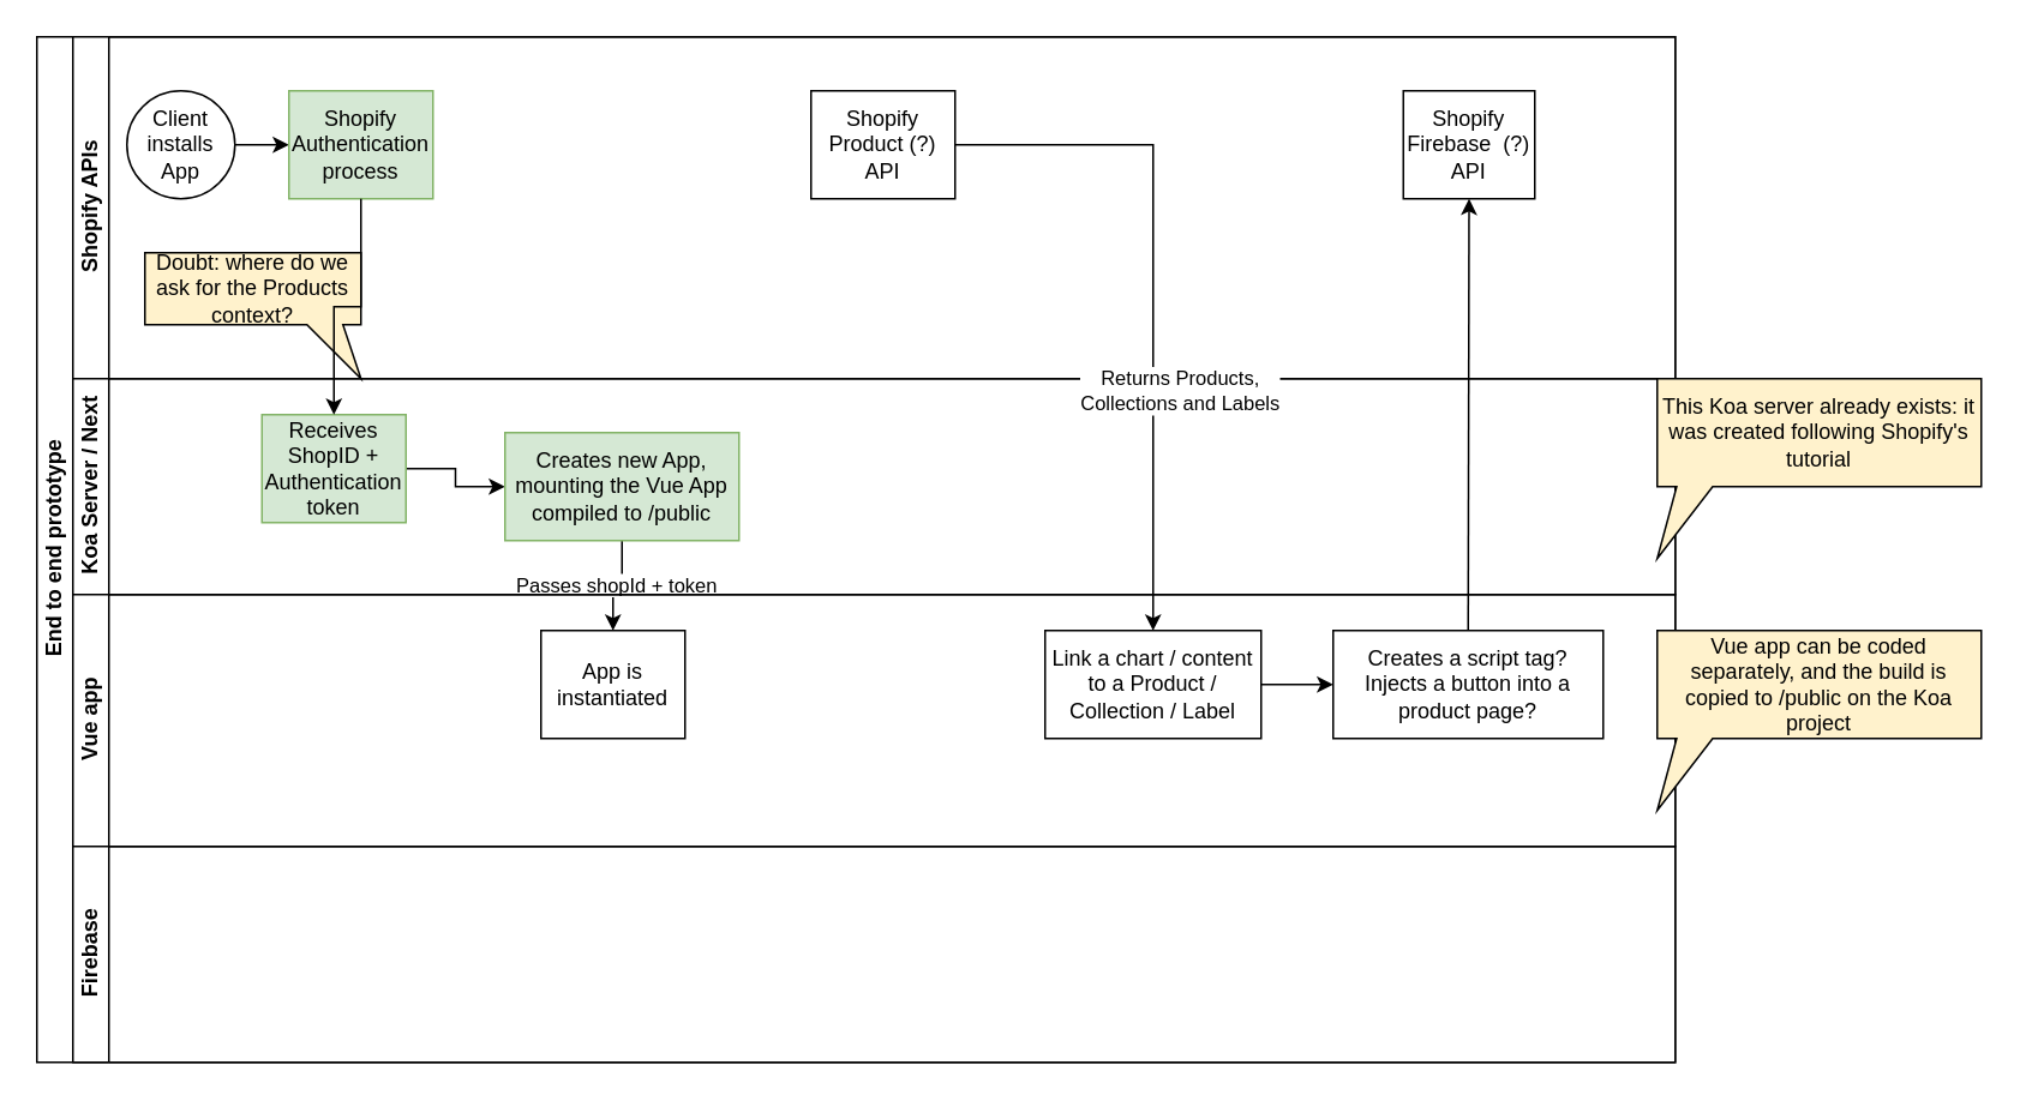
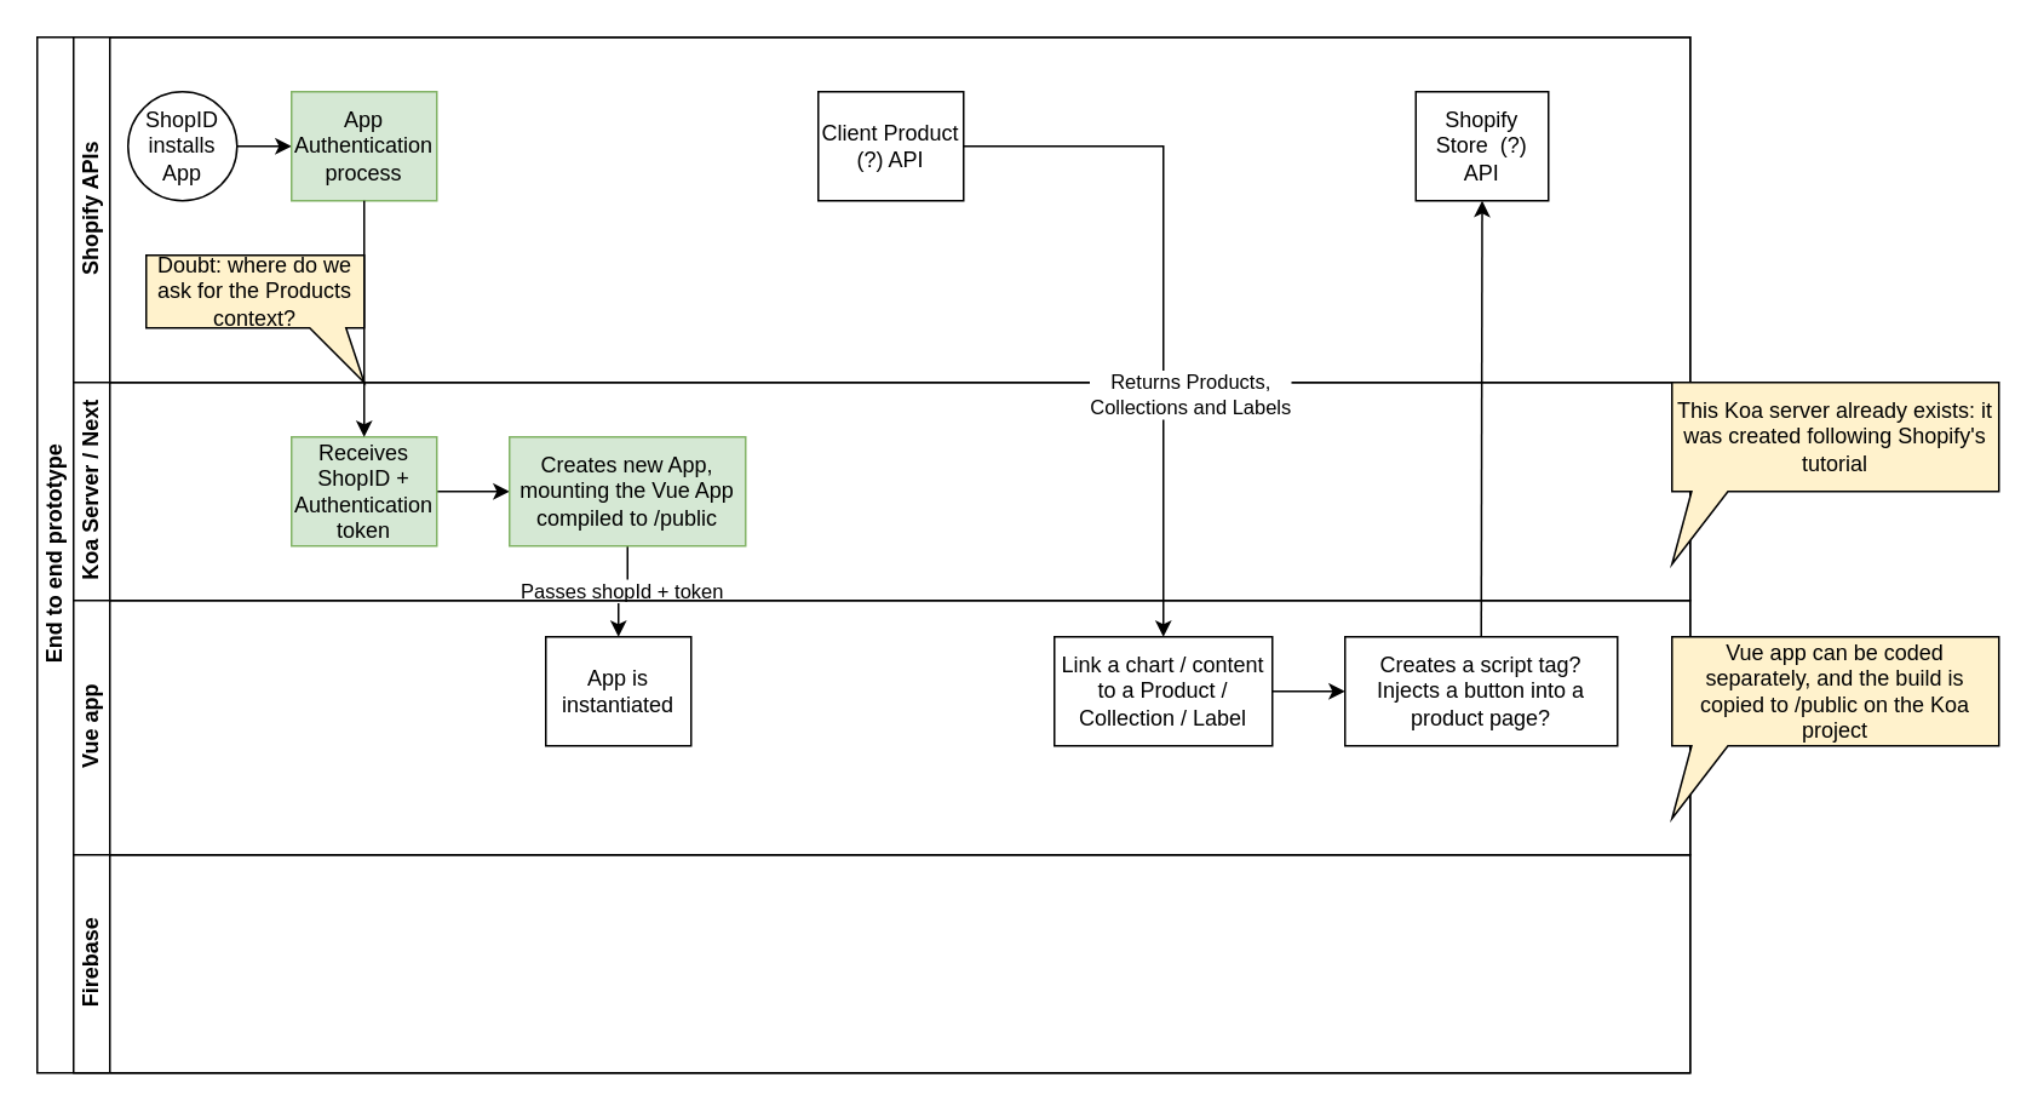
  <mxCell id="0" />
  <mxCell id="1" parent="0" />
  <mxCell id="2" value="End to end prototype" style="swimlane;html=1;childLayout=stackLayout;resizeParent=1;resizeParentMax=0;horizontal=0;startSize=20;horizontalStack=0;" parent="1" vertex="1"><mxGeometry x="20" y="20" width="910" height="570" as="geometry" /></mxCell>
  <mxCell id="3" value="Passes shopId + token" style="edgeStyle=orthogonalEdgeStyle;rounded=0;orthogonalLoop=1;jettySize=auto;html=1;endArrow=classic;endFill=1;exitX=0.5;exitY=1;exitDx=0;exitDy=0;" parent="2" source="14" target="16" edge="1"><mxGeometry relative="1" as="geometry"><mxPoint x="300" y="200" as="sourcePoint" /></mxGeometry></mxCell>
  <mxCell id="4" value="Shopify APIs&lt;br&gt;" style="swimlane;html=1;startSize=20;horizontal=0;" parent="2" vertex="1"><mxGeometry x="20" width="890" height="190" as="geometry" /></mxCell>
  <mxCell id="5" value="" style="edgeStyle=orthogonalEdgeStyle;rounded=0;orthogonalLoop=1;jettySize=auto;html=1;" parent="4" source="6" target="7" edge="1"><mxGeometry relative="1" as="geometry" /></mxCell>
- <mxCell id="6" value="Client installs App" style="ellipse;whiteSpace=wrap;html=1;" parent="4" vertex="1"><mxGeometry x="30" y="30" width="60" height="60" as="geometry" /></mxCell>
- <mxCell id="7" value="Shopify Authentication process" style="rounded=0;whiteSpace=wrap;html=1;fontFamily=Helvetica;fontSize=12;align=center;fillColor=#d5e8d4;strokeColor=#82b366;" parent="4" vertex="1"><mxGeometry x="120" y="30" width="80" height="60" as="geometry" /></mxCell>
- <mxCell id="8" value="Shopify Product (?) API" style="rounded=0;whiteSpace=wrap;html=1;fontFamily=Helvetica;fontSize=12;fontColor=#000000;align=center;" parent="4" vertex="1"><mxGeometry x="410" y="30" width="80" height="60" as="geometry" /></mxCell>
+ <mxCell id="6" value="ShopID installs App" style="ellipse;whiteSpace=wrap;html=1;" parent="4" vertex="1"><mxGeometry x="30" y="30" width="60" height="60" as="geometry" /></mxCell>
+ <mxCell id="7" value="App Authentication process" style="rounded=0;whiteSpace=wrap;html=1;fontFamily=Helvetica;fontSize=12;align=center;fillColor=#d5e8d4;strokeColor=#82b366;" parent="4" vertex="1"><mxGeometry x="120" y="30" width="80" height="60" as="geometry" /></mxCell>
+ <mxCell id="8" value="Client Product (?) API" style="rounded=0;whiteSpace=wrap;html=1;fontFamily=Helvetica;fontSize=12;fontColor=#000000;align=center;" parent="4" vertex="1"><mxGeometry x="410" y="30" width="80" height="60" as="geometry" /></mxCell>
  <mxCell id="9" value="Doubt: where do we ask for the Products context?" style="shape=callout;whiteSpace=wrap;html=1;perimeter=calloutPerimeter;position2=1;size=30;position=0.75;fillColor=#FFF2CC;base=20;" parent="4" vertex="1"><mxGeometry x="40" y="120" width="120" height="70" as="geometry" /></mxCell>
- <mxCell id="10" value="Shopify Firebase&amp;nbsp; (?) API" style="rounded=0;whiteSpace=wrap;html=1;fontFamily=Helvetica;fontSize=12;fontColor=#000000;align=center;" parent="4" vertex="1"><mxGeometry x="739" y="30" width="73" height="60" as="geometry" /></mxCell>
+ <mxCell id="10" value="Shopify Store&amp;nbsp; (?) API" style="rounded=0;whiteSpace=wrap;html=1;fontFamily=Helvetica;fontSize=12;fontColor=#000000;align=center;" parent="4" vertex="1"><mxGeometry x="739" y="30" width="73" height="60" as="geometry" /></mxCell>
  <mxCell id="11" value="Koa Server / Next" style="swimlane;html=1;startSize=20;horizontal=0;" parent="2" vertex="1"><mxGeometry x="20" y="190" width="890" height="120" as="geometry" /></mxCell>
  <mxCell id="12" value="" style="edgeStyle=orthogonalEdgeStyle;rounded=0;orthogonalLoop=1;jettySize=auto;html=1;endArrow=classic;endFill=1;entryX=0;entryY=0.5;entryDx=0;entryDy=0;" parent="11" source="13" target="14" edge="1"><mxGeometry relative="1" as="geometry"><mxPoint x="260" y="60" as="targetPoint" /></mxGeometry></mxCell>
- <mxCell id="13" value="Receives ShopID + Authentication token" style="rounded=0;whiteSpace=wrap;html=1;fontFamily=Helvetica;fontSize=12;align=center;fillColor=#d5e8d4;strokeColor=#82b366;" parent="11" vertex="1"><mxGeometry x="105" y="20" width="80" height="60" as="geometry" /></mxCell>
+ <mxCell id="13" value="Receives ShopID + Authentication token" style="rounded=0;whiteSpace=wrap;html=1;fontFamily=Helvetica;fontSize=12;align=center;fillColor=#d5e8d4;strokeColor=#82b366;" parent="11" vertex="1"><mxGeometry x="120" y="30" width="80" height="60" as="geometry" /></mxCell>
  <mxCell id="14" value="Creates new App, mounting the Vue App compiled to /public" style="rounded=0;whiteSpace=wrap;html=1;fontFamily=Helvetica;fontSize=12;align=center;fillColor=#d5e8d4;strokeColor=#82b366;" parent="11" vertex="1"><mxGeometry x="240" y="30" width="130" height="60" as="geometry" /></mxCell>
  <mxCell id="15" value="Vue app" style="swimlane;html=1;startSize=20;horizontal=0;" parent="2" vertex="1"><mxGeometry x="20" y="310" width="890" height="140" as="geometry" /></mxCell>
  <mxCell id="16" value="App is instantiated" style="rounded=0;whiteSpace=wrap;html=1;fontFamily=Helvetica;fontSize=12;fontColor=#000000;align=center;" parent="15" vertex="1"><mxGeometry x="260" y="20" width="80" height="60" as="geometry" /></mxCell>
  <mxCell id="17" value="Link a chart / content to a Product / Collection / Label" style="rounded=0;whiteSpace=wrap;html=1;fontFamily=Helvetica;fontSize=12;fontColor=#000000;align=center;" parent="15" vertex="1"><mxGeometry x="540" y="20" width="120" height="60" as="geometry" /></mxCell>
  <mxCell id="18" value="Creates a script tag? Injects a button into a product page?" style="rounded=0;whiteSpace=wrap;html=1;fontFamily=Helvetica;fontSize=12;fontColor=#000000;align=center;" parent="15" vertex="1"><mxGeometry x="700" y="20" width="150" height="60" as="geometry" /></mxCell>
  <mxCell id="19" value="" style="endArrow=classic;html=1;exitX=1;exitY=0.5;exitDx=0;exitDy=0;entryX=0;entryY=0.5;entryDx=0;entryDy=0;" parent="15" source="17" target="18" edge="1"><mxGeometry width="50" height="50" relative="1" as="geometry"><mxPoint x="660" y="140" as="sourcePoint" /><mxPoint x="710" y="90" as="targetPoint" /></mxGeometry></mxCell>
  <mxCell id="20" value="Firebase" style="swimlane;html=1;startSize=20;horizontal=0;" parent="2" vertex="1"><mxGeometry x="20" y="450" width="890" height="120" as="geometry" /></mxCell>
  <mxCell id="21" value="" style="edgeStyle=orthogonalEdgeStyle;rounded=0;orthogonalLoop=1;jettySize=auto;html=1;endArrow=classic;endFill=1;entryX=0.5;entryY=0;entryDx=0;entryDy=0;exitX=0.5;exitY=1;exitDx=0;exitDy=0;" parent="2" source="7" target="13" edge="1"><mxGeometry relative="1" as="geometry"><mxPoint x="270" y="430" as="sourcePoint" /><mxPoint x="310" y="430" as="targetPoint" /></mxGeometry></mxCell>
  <mxCell id="22" value="" style="edgeStyle=orthogonalEdgeStyle;rounded=0;orthogonalLoop=1;jettySize=auto;html=1;endArrow=classic;endFill=1;exitX=1;exitY=0.5;exitDx=0;exitDy=0;entryX=0.5;entryY=0;entryDx=0;entryDy=0;" parent="2" source="8" target="17" edge="1"><mxGeometry relative="1" as="geometry"><mxPoint x="530" y="370" as="sourcePoint" /><mxPoint x="560" y="370" as="targetPoint" /><Array as="points"><mxPoint x="620" y="60" /></Array></mxGeometry></mxCell>
  <mxCell id="23" value="Returns Products, &lt;br&gt;Collections and Labels" style="edgeLabel;html=1;align=center;verticalAlign=middle;resizable=0;points=[];" parent="22" vertex="1" connectable="0"><mxGeometry x="0.226" y="-3" relative="1" as="geometry"><mxPoint x="17" y="13" as="offset" /></mxGeometry></mxCell>
  <mxCell id="24" value="" style="endArrow=classic;html=1;entryX=0.5;entryY=1;entryDx=0;entryDy=0;exitX=0.5;exitY=0;exitDx=0;exitDy=0;" parent="2" source="18" target="10" edge="1"><mxGeometry width="50" height="50" relative="1" as="geometry"><mxPoint x="780" y="200" as="sourcePoint" /><mxPoint x="830" y="150" as="targetPoint" /></mxGeometry></mxCell>
  <mxCell id="25" value="This Koa server already exists: it was created following Shopify's tutorial" style="shape=callout;whiteSpace=wrap;html=1;perimeter=calloutPerimeter;position2=0;size=40;position=0.06;fillColor=#FFF2CC;base=20;" parent="1" vertex="1"><mxGeometry x="920" y="210" width="180" height="100" as="geometry" /></mxCell>
  <mxCell id="26" value="Vue app can be coded separately, and the build is copied to /public on the Koa project" style="shape=callout;whiteSpace=wrap;html=1;perimeter=calloutPerimeter;position2=0;size=40;position=0.06;fillColor=#FFF2CC;base=20;" parent="1" vertex="1"><mxGeometry x="920" y="350" width="180" height="100" as="geometry" /></mxCell>
